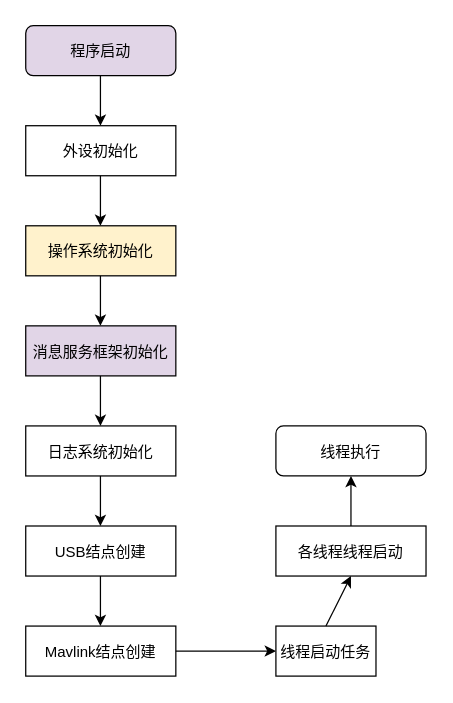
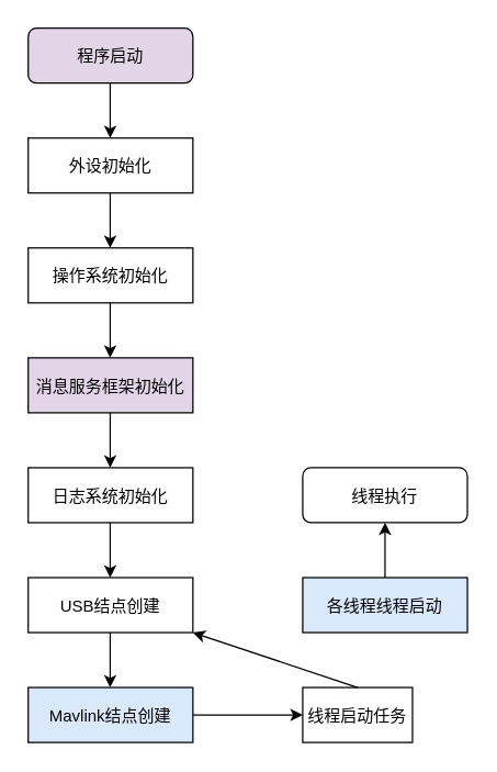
  <mxCell id="0" />
  <mxCell id="1" parent="0" />
  <mxCell id="2" value="程序启动" style="rounded=1;fillColor=#e1d5e7;" vertex="1" parent="1"><mxGeometry x="20" y="20" width="120" height="40" as="geometry" /></mxCell>
  <mxCell id="3" value="" style="endArrow=classic;entryX=0.5;entryY=0;entryDx=0;entryDy=0;exitX=0.5;exitY=1;exitDx=0;exitDy=0;" edge="1" parent="1"><mxGeometry width="50" height="50" relative="1" as="geometry"><mxPoint x="79.72" y="60" as="sourcePoint" /><mxPoint x="79.72" y="100" as="targetPoint" /></mxGeometry></mxCell>
  <mxCell id="4" value="外设初始化" style="rounded=0;" vertex="1" parent="1"><mxGeometry x="20" y="100" width="120" height="40" as="geometry" /></mxCell>
  <mxCell id="5" value="" style="endArrow=classic;entryX=0.5;entryY=0;entryDx=0;entryDy=0;exitX=0.5;exitY=1;exitDx=0;exitDy=0;" edge="1" parent="1"><mxGeometry width="50" height="50" relative="1" as="geometry"><mxPoint x="79.72" y="140" as="sourcePoint" /><mxPoint x="79.72" y="180" as="targetPoint" /></mxGeometry></mxCell>
- <mxCell id="6" value="操作系统初始化" style="rounded=0;fillColor=#fff2cc;" vertex="1" parent="1"><mxGeometry x="20" y="180" width="120" height="40" as="geometry" /></mxCell>
+ <mxCell id="6" value="操作系统初始化" style="rounded=0;" vertex="1" parent="1"><mxGeometry x="20" y="180" width="120" height="40" as="geometry" /></mxCell>
  <mxCell id="7" value="" style="endArrow=classic;entryX=0.5;entryY=0;entryDx=0;entryDy=0;exitX=0.5;exitY=1;exitDx=0;exitDy=0;" edge="1" parent="1"><mxGeometry width="50" height="50" relative="1" as="geometry"><mxPoint x="79.72" y="220" as="sourcePoint" /><mxPoint x="79.72" y="260" as="targetPoint" /></mxGeometry></mxCell>
  <mxCell id="8" value="消息服务框架初始化" style="rounded=0;fillColor=#e1d5e7;" vertex="1" parent="1"><mxGeometry x="20" y="260" width="120" height="40" as="geometry" /></mxCell>
  <mxCell id="9" value="" style="endArrow=classic;entryX=0.5;entryY=0;entryDx=0;entryDy=0;exitX=0.5;exitY=1;exitDx=0;exitDy=0;" edge="1" parent="1"><mxGeometry width="50" height="50" relative="1" as="geometry"><mxPoint x="79.72" y="300" as="sourcePoint" /><mxPoint x="79.72" y="340" as="targetPoint" /></mxGeometry></mxCell>
  <mxCell id="10" value="日志系统初始化" style="rounded=0;" vertex="1" parent="1"><mxGeometry x="20" y="340" width="120" height="40" as="geometry" /></mxCell>
  <mxCell id="11" value="" style="endArrow=classic;entryX=0.5;entryY=0;entryDx=0;entryDy=0;exitX=0.5;exitY=1;exitDx=0;exitDy=0;" edge="1" parent="1"><mxGeometry width="50" height="50" relative="1" as="geometry"><mxPoint x="79.72" y="380" as="sourcePoint" /><mxPoint x="79.72" y="420" as="targetPoint" /></mxGeometry></mxCell>
  <mxCell id="12" value="USB结点创建" style="rounded=0;" vertex="1" parent="1"><mxGeometry x="20" y="420" width="120" height="40" as="geometry" /></mxCell>
  <mxCell id="13" value="" style="endArrow=classic;entryX=0.5;entryY=0;entryDx=0;entryDy=0;exitX=0.5;exitY=1;exitDx=0;exitDy=0;" edge="1" parent="1"><mxGeometry width="50" height="50" relative="1" as="geometry"><mxPoint x="79.72" y="460" as="sourcePoint" /><mxPoint x="79.72" y="500" as="targetPoint" /></mxGeometry></mxCell>
- <mxCell id="14" value="Mavlink结点创建" style="rounded=0;" vertex="1" parent="1"><mxGeometry x="20" y="500" width="120" height="40" as="geometry" /></mxCell>
+ <mxCell id="14" value="Mavlink结点创建" style="rounded=0;fillColor=#dae8fc;" vertex="1" parent="1"><mxGeometry x="20" y="500" width="120" height="40" as="geometry" /></mxCell>
  <mxCell id="15" value="" style="endArrow=classic;entryX=0;entryY=0.5;entryDx=0;entryDy=0;exitX=0.5;exitY=1;exitDx=0;exitDy=0;" edge="1" parent="1" target="16"><mxGeometry width="50" height="50" relative="1" as="geometry"><mxPoint x="140" y="520" as="sourcePoint" /><mxPoint x="140" y="560" as="targetPoint" /></mxGeometry></mxCell>
  <mxCell id="16" value="线程启动任务" style="rounded=0;" vertex="1" parent="1"><mxGeometry x="220" y="500" width="80" height="40" as="geometry" /></mxCell>
- <mxCell id="17" value="" style="endArrow=classic;entryX=0.5;entryY=1;entryDx=0;entryDy=0;exitX=0.5;exitY=0;exitDx=0;exitDy=0;" edge="1" parent="1" source="16" target="18"><mxGeometry width="50" height="50" relative="1" as="geometry"><mxPoint x="260" y="600" as="sourcePoint" /><mxPoint x="260" y="640" as="targetPoint" /></mxGeometry></mxCell>
- <mxCell id="18" value="各线程线程启动" style="rounded=0;" vertex="1" parent="1"><mxGeometry x="220" y="420" width="120" height="40" as="geometry" /></mxCell>
+ <mxCell id="17" value="" style="endArrow=classic;exitX=0.5;exitY=0;exitDx=0;exitDy=0;" edge="1" parent="1" source="16" target="12"><mxGeometry width="50" height="50" relative="1" as="geometry"><mxPoint x="260" y="600" as="sourcePoint" /><mxPoint x="260" y="640" as="targetPoint" /></mxGeometry></mxCell>
+ <mxCell id="18" value="各线程线程启动" style="rounded=0;fillColor=#dae8fc;" vertex="1" parent="1"><mxGeometry x="220" y="420" width="120" height="40" as="geometry" /></mxCell>
  <mxCell id="19" value="" style="endArrow=classic;entryX=0.5;entryY=1;entryDx=0;entryDy=0;exitX=0.5;exitY=0;exitDx=0;exitDy=0;" edge="1" parent="1"><mxGeometry width="50" height="50" relative="1" as="geometry"><mxPoint x="280" y="420" as="sourcePoint" /><mxPoint x="280" y="380" as="targetPoint" /></mxGeometry></mxCell>
  <mxCell id="20" value="线程执行" style="rounded=1;" vertex="1" parent="1"><mxGeometry x="220" y="340" width="120" height="40" as="geometry" /></mxCell>
